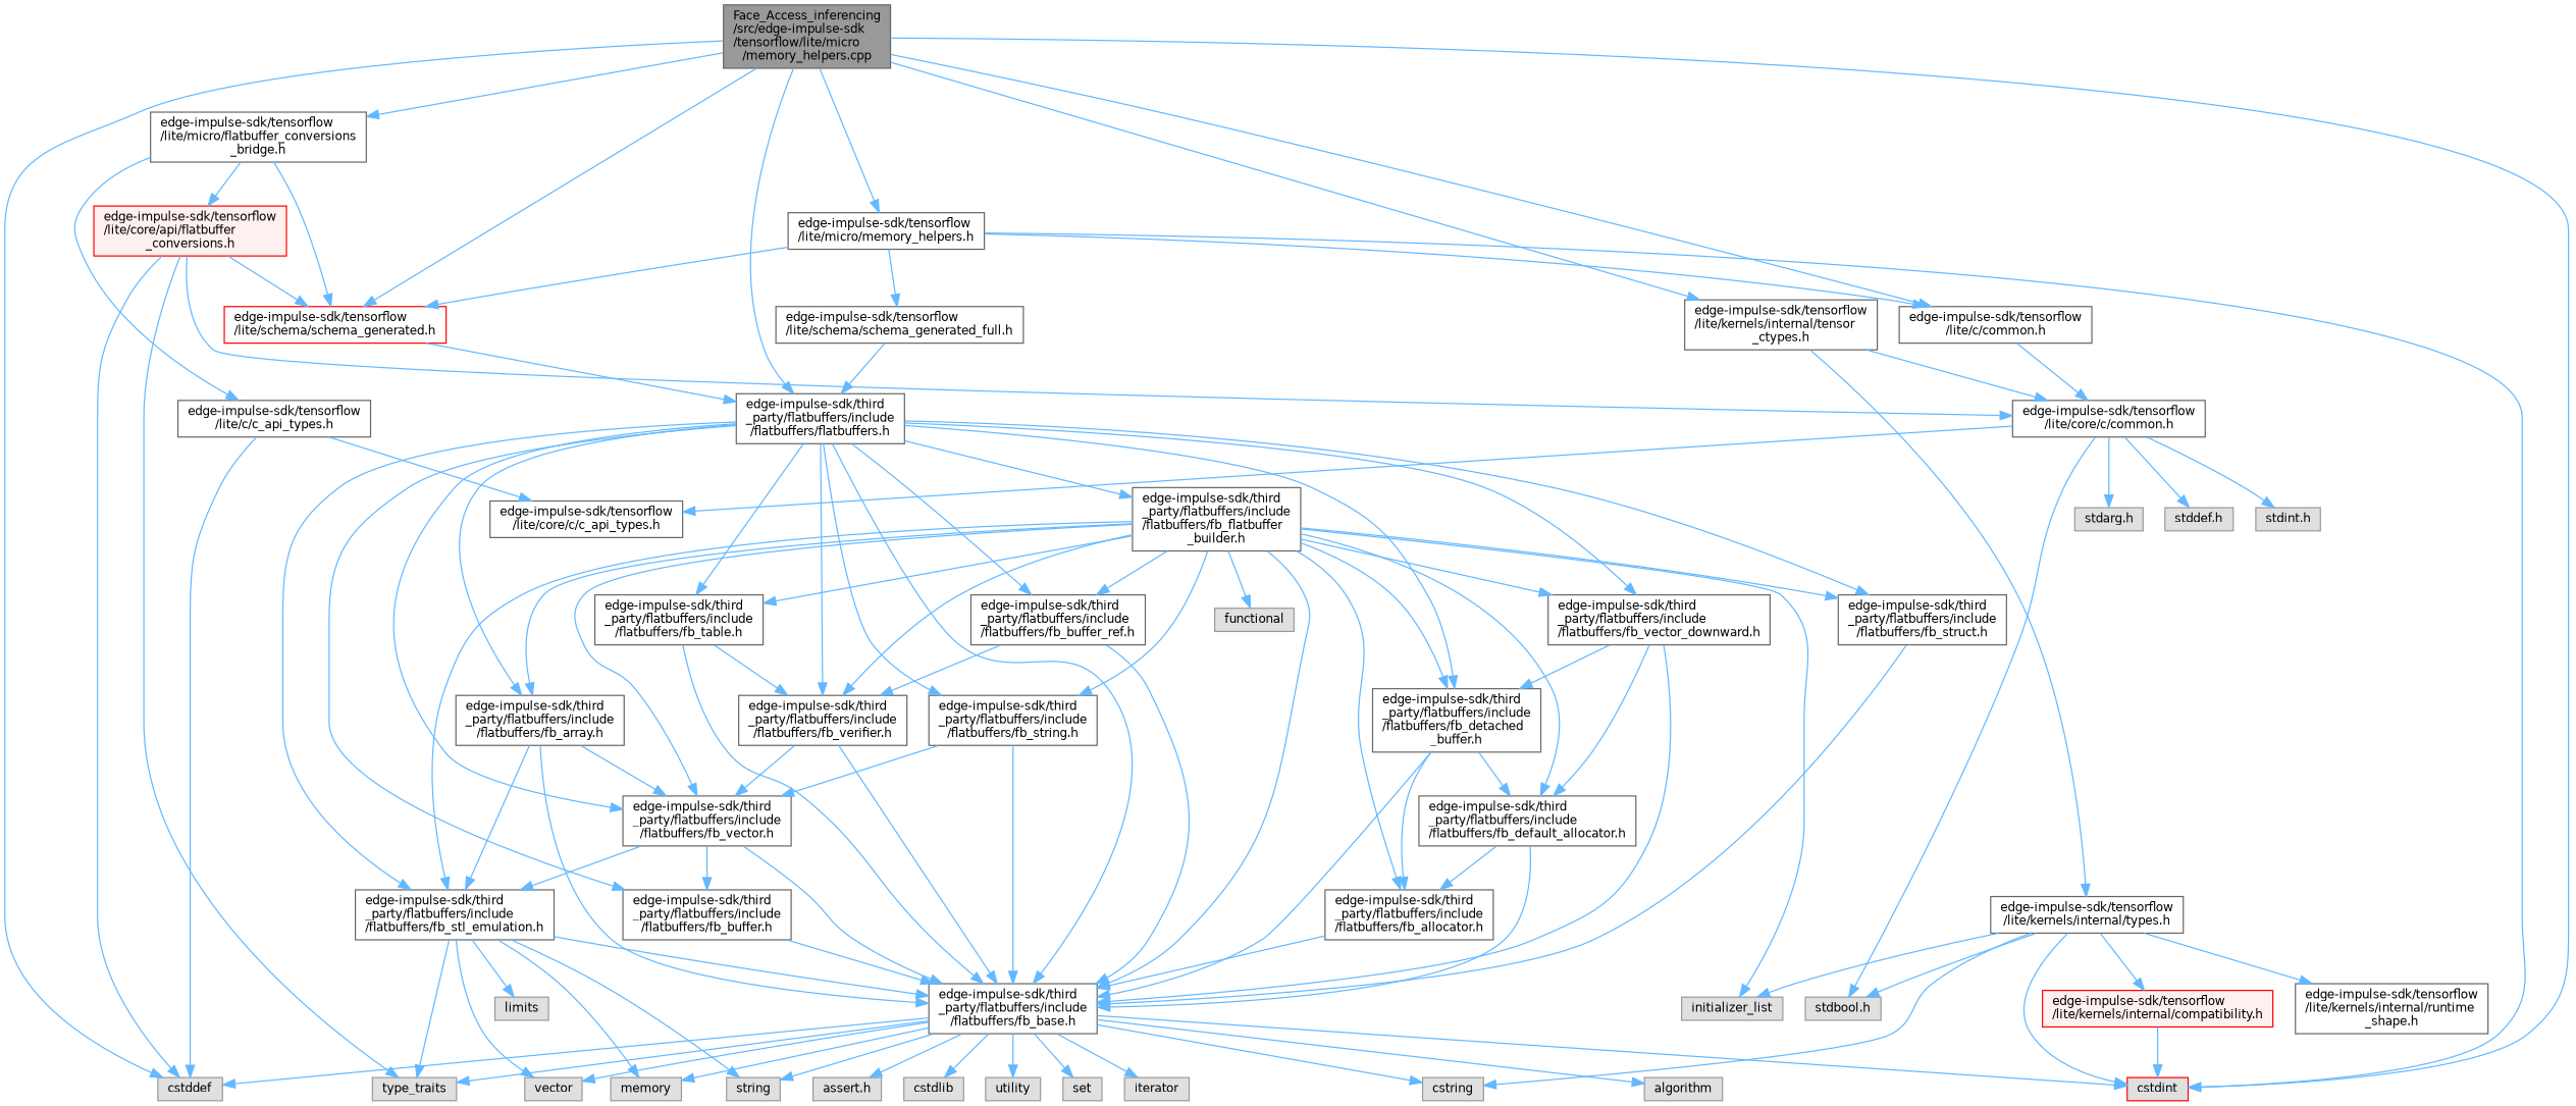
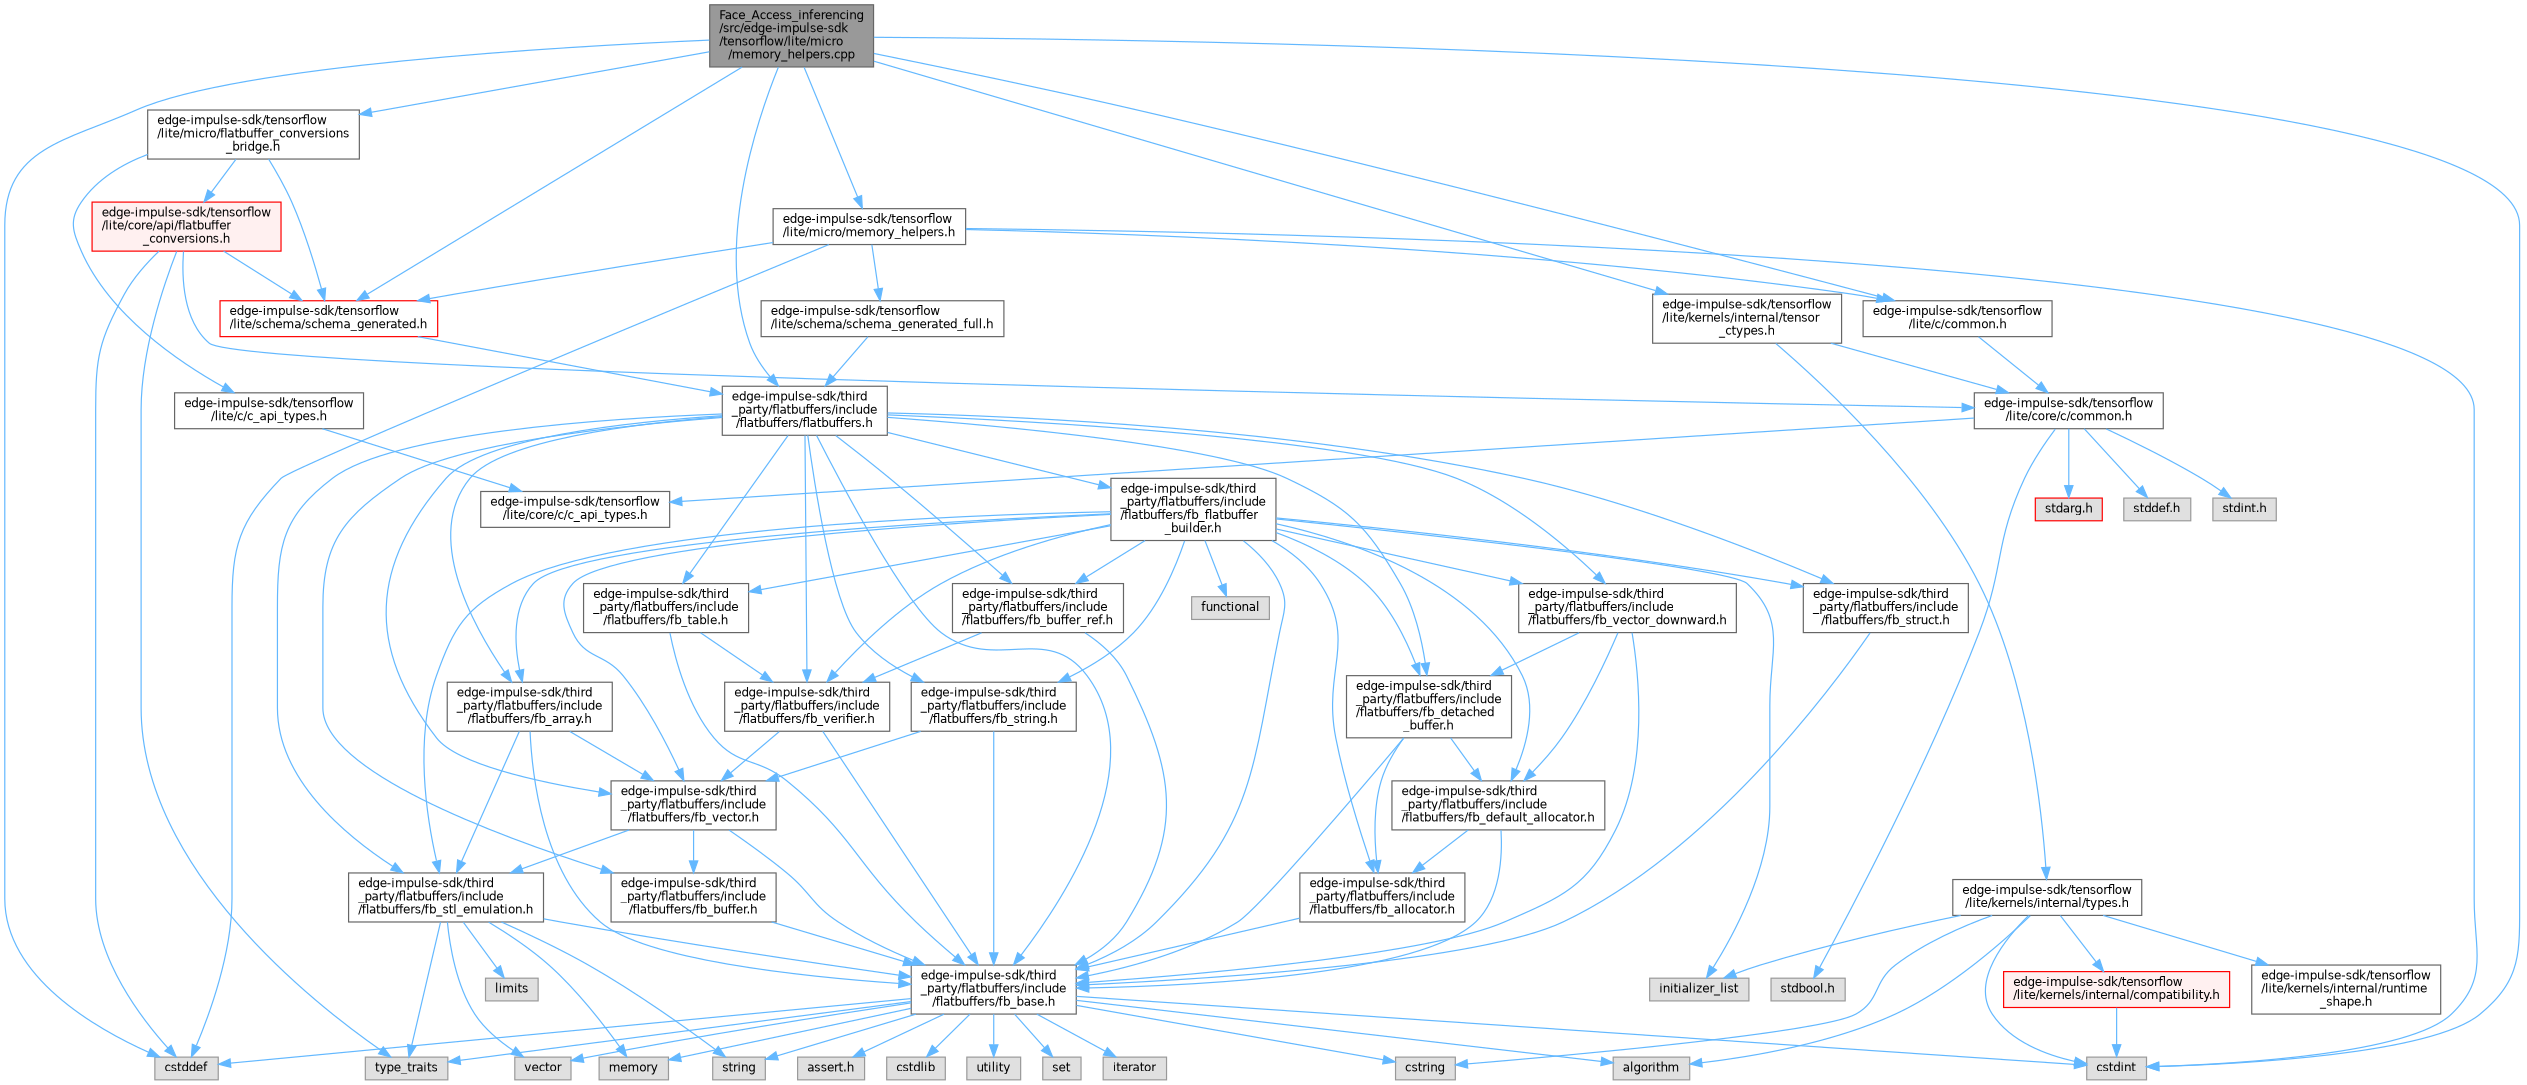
  digraph {
    node [color=grey40 fillcolor=white fontname=Helvetica fontsize=10 shape=box style=filled]
    edge [color=steelblue1 fontname=Helvetica fontsize=10 labelfontname=Helvetica labelfontsize=10 style=solid]
    n1 [color=gray40 fillcolor=grey60 fontcolor=black height=0.2 label="Face_Access_inferencing\l/src/edge-impulse-sdk\l/tensorflow/lite/micro\l/memory_helpers.cpp" width=0.4]
    n2 [height=0.2 label="edge-impulse-sdk/tensorflow\l/lite/micro/memory_helpers.h" width=0.4]
    n3 [color=grey60 fillcolor="#E0E0E0" height=0.2 label=cstddef width=0.4]
-   n4 [color=red fillcolor="#E0E0E0" height=0.2 label=cstdint width=0.4]
+   n4 [color=grey60 fillcolor="#E0E0E0" height=0.2 label=cstdint width=0.4]
    n5 [height=0.2 label="edge-impulse-sdk/tensorflow\l/lite/c/common.h" width=0.4]
    n6 [color=red height=0.2 label="edge-impulse-sdk/tensorflow\l/lite/schema/schema_generated.h" width=0.4]
    n7 [height=0.2 label="edge-impulse-sdk/third\l_party/flatbuffers/include\l/flatbuffers/flatbuffers.h" width=0.4]
    n8 [height=0.2 label="edge-impulse-sdk/tensorflow\l/lite/kernels/internal/tensor\l_ctypes.h" width=0.4]
    n9 [height=0.2 label="edge-impulse-sdk/tensorflow\l/lite/micro/flatbuffer_conversions\l_bridge.h" width=0.4]
    n10 [height=0.2 label="edge-impulse-sdk/tensorflow\l/lite/schema/schema_generated_full.h" width=0.4]
    n11 [height=0.2 label="edge-impulse-sdk/tensorflow\l/lite/core/c/common.h" width=0.4]
    n12 [height=0.2 label="edge-impulse-sdk/third\l_party/flatbuffers/include\l/flatbuffers/fb_array.h" width=0.4]
    n13 [height=0.2 label="edge-impulse-sdk/third\l_party/flatbuffers/include\l/flatbuffers/fb_base.h" width=0.4]
    n14 [height=0.2 label="edge-impulse-sdk/third\l_party/flatbuffers/include\l/flatbuffers/fb_stl_emulation.h" width=0.4]
    n15 [height=0.2 label="edge-impulse-sdk/third\l_party/flatbuffers/include\l/flatbuffers/fb_vector.h" width=0.4]
    n16 [height=0.2 label="edge-impulse-sdk/third\l_party/flatbuffers/include\l/flatbuffers/fb_buffer.h" width=0.4]
    n17 [height=0.2 label="edge-impulse-sdk/third\l_party/flatbuffers/include\l/flatbuffers/fb_buffer_ref.h" width=0.4]
    n18 [height=0.2 label="edge-impulse-sdk/third\l_party/flatbuffers/include\l/flatbuffers/fb_verifier.h" width=0.4]
    n19 [height=0.2 label="edge-impulse-sdk/third\l_party/flatbuffers/include\l/flatbuffers/fb_detached\l_buffer.h" width=0.4]
    n20 [height=0.2 label="edge-impulse-sdk/third\l_party/flatbuffers/include\l/flatbuffers/fb_flatbuffer\l_builder.h" width=0.4]
    n21 [height=0.2 label="edge-impulse-sdk/third\l_party/flatbuffers/include\l/flatbuffers/fb_string.h" width=0.4]
    n22 [height=0.2 label="edge-impulse-sdk/third\l_party/flatbuffers/include\l/flatbuffers/fb_struct.h" width=0.4]
    n23 [height=0.2 label="edge-impulse-sdk/third\l_party/flatbuffers/include\l/flatbuffers/fb_table.h" width=0.4]
    n24 [height=0.2 label="edge-impulse-sdk/third\l_party/flatbuffers/include\l/flatbuffers/fb_vector_downward.h" width=0.4]
    n25 [height=0.2 label="edge-impulse-sdk/tensorflow\l/lite/kernels/internal/types.h" width=0.4]
    n26 [height=0.2 label="edge-impulse-sdk/tensorflow\l/lite/c/c_api_types.h" width=0.4]
    n27 [color=red fillcolor="#FFF0F0" height=0.2 label="edge-impulse-sdk/tensorflow\l/lite/core/api/flatbuffer\l_conversions.h" width=0.4]
-   n28 [color=grey60 fillcolor="#E0E0E0" height=0.2 label="stdarg.h" width=0.4]
+   n28 [color=red fillcolor="#E0E0E0" height=0.2 label="stdarg.h" width=0.4]
    n29 [color=grey60 fillcolor="#E0E0E0" height=0.2 label="stdbool.h" width=0.4]
    n30 [color=grey60 fillcolor="#E0E0E0" height=0.2 label="stddef.h" width=0.4]
    n31 [color=grey60 fillcolor="#E0E0E0" height=0.2 label="stdint.h" width=0.4]
    n32 [height=0.2 label="edge-impulse-sdk/tensorflow\l/lite/core/c/c_api_types.h" width=0.4]
    n33 [color=grey60 fillcolor="#E0E0E0" height=0.2 label="assert.h" width=0.4]
    n34 [color=grey60 fillcolor="#E0E0E0" height=0.2 label=cstdlib width=0.4]
    n35 [color=grey60 fillcolor="#E0E0E0" height=0.2 label=cstring width=0.4]
    n36 [color=grey60 fillcolor="#E0E0E0" height=0.2 label=utility width=0.4]
    n37 [color=grey60 fillcolor="#E0E0E0" height=0.2 label=string width=0.4]
    n38 [color=grey60 fillcolor="#E0E0E0" height=0.2 label=type_traits width=0.4]
    n39 [color=grey60 fillcolor="#E0E0E0" height=0.2 label=vector width=0.4]
    n40 [color=grey60 fillcolor="#E0E0E0" height=0.2 label=set width=0.4]
    n41 [color=grey60 fillcolor="#E0E0E0" height=0.2 label=algorithm width=0.4]
    n42 [color=grey60 fillcolor="#E0E0E0" height=0.2 label=iterator width=0.4]
    n43 [color=grey60 fillcolor="#E0E0E0" height=0.2 label=memory width=0.4]
    n44 [color=grey60 fillcolor="#E0E0E0" height=0.2 label=limits width=0.4]
    n45 [height=0.2 label="edge-impulse-sdk/third\l_party/flatbuffers/include\l/flatbuffers/fb_allocator.h" width=0.4]
    n46 [height=0.2 label="edge-impulse-sdk/third\l_party/flatbuffers/include\l/flatbuffers/fb_default_allocator.h" width=0.4]
    n47 [color=grey60 fillcolor="#E0E0E0" height=0.2 label=functional width=0.4]
    n48 [color=grey60 fillcolor="#E0E0E0" height=0.2 label=initializer_list width=0.4]
    n49 [color=red fillcolor="#FFF0F0" height=0.2 label="edge-impulse-sdk/tensorflow\l/lite/kernels/internal/compatibility.h" width=0.4]
    n50 [height=0.2 label="edge-impulse-sdk/tensorflow\l/lite/kernels/internal/runtime\l_shape.h" width=0.4]
    n1 -> n2
    n1 -> n3
    n1 -> n4
    n1 -> n5
    n1 -> n6
    n1 -> n7
    n1 -> n8
    n1 -> n9
-   n26 -> n3
+   n2 -> n3
    n2 -> n4
    n2 -> n5
    n2 -> n6
    n2 -> n10
    n5 -> n11
    n6 -> n7
    n7 -> n12
    n7 -> n13
    n7 -> n14
    n7 -> n15
    n7 -> n16
    n7 -> n17
    n7 -> n18
    n7 -> n19
    n7 -> n20
    n7 -> n21
    n7 -> n22
    n7 -> n23
    n7 -> n24
    n8 -> n11
    n8 -> n25
    n9 -> n6
    n9 -> n26
    n9 -> n27
    n10 -> n7
    n11 -> n28
    n11 -> n29
    n11 -> n30
    n11 -> n31
    n11 -> n32
    n12 -> n13
    n12 -> n14
    n12 -> n15
    n13 -> n3
    n13 -> n4
    n13 -> n33
    n13 -> n34
    n13 -> n35
    n13 -> n36
    n13 -> n37
    n13 -> n38
    n13 -> n39
    n13 -> n40
    n13 -> n41
    n13 -> n42
    n13 -> n43
    n14 -> n13
    n14 -> n37
    n14 -> n38
    n14 -> n39
    n14 -> n43
    n14 -> n44
    n15 -> n13
    n15 -> n14
    n15 -> n16
    n16 -> n13
    n17 -> n13
    n17 -> n18
    n18 -> n13
    n18 -> n15
    n19 -> n13
    n19 -> n45
    n19 -> n46
    n20 -> n12
    n20 -> n13
    n20 -> n14
    n20 -> n15
    n20 -> n17
    n20 -> n18
    n20 -> n19
    n20 -> n21
    n20 -> n22
    n20 -> n23
    n20 -> n24
    n20 -> n45
    n20 -> n46
    n20 -> n47
    n20 -> n48
    n21 -> n13
    n21 -> n15
    n22 -> n13
    n23 -> n13
    n23 -> n18
    n24 -> n13
    n24 -> n19
    n24 -> n46
    n25 -> n4
    n25 -> n35
-   n25 -> n29
+   n25 -> n41
    n25 -> n48
    n25 -> n49
    n25 -> n50
    n26 -> n32
    n27 -> n3
    n27 -> n6
    n27 -> n11
    n27 -> n38
    n45 -> n13
    n46 -> n13
    n46 -> n45
    n49 -> n4
  }
